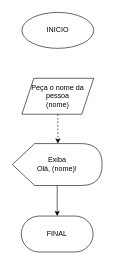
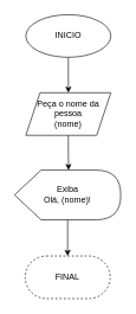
  <mxCell id="0" />
  <mxCell id="1" parent="0" />
+ <mxCell id="2" style="edgeStyle=orthogonalEdgeStyle;rounded=0;orthogonalLoop=1;jettySize=auto;html=1;entryX=0.5;entryY=0;entryDx=0;entryDy=0;" edge="1" parent="1" source="3" target="5"><mxGeometry relative="1" as="geometry" /></mxCell>
  <mxCell id="3" value="INICIO" style="ellipse;whiteSpace=wrap;html=1;arcSize=50;" vertex="1" parent="1"><mxGeometry x="36" y="20" width="120" height="60" as="geometry" /></mxCell>
- <mxCell id="4" value="FINAL" style="rounded=1;whiteSpace=wrap;html=1;arcSize=50;" vertex="1" parent="1"><mxGeometry x="35" y="360" width="120" height="60" as="geometry" /></mxCell>
+ <mxCell id="4" value="FINAL" style="rounded=1;whiteSpace=wrap;html=1;arcSize=50;dashed=1;" vertex="1" parent="1"><mxGeometry x="35" y="360" width="120" height="60" as="geometry" /></mxCell>
  <mxCell id="5" value="Peça o nome da pessoa&lt;div&gt;(nome)&lt;/div&gt;" style="shape=parallelogram;perimeter=parallelogramPerimeter;whiteSpace=wrap;html=1;fixedSize=1;" vertex="1" parent="1"><mxGeometry x="36" y="130" width="120" height="60" as="geometry" /></mxCell>
  <mxCell id="6" style="edgeStyle=orthogonalEdgeStyle;rounded=0;orthogonalLoop=1;jettySize=auto;html=1;entryX=0.5;entryY=0;entryDx=0;entryDy=0;" edge="1" parent="1" source="7" target="4"><mxGeometry relative="1" as="geometry" /></mxCell>
  <mxCell id="7" value="Exiba&lt;div&gt;Olá, (nome)!&lt;/div&gt;" style="shape=display;whiteSpace=wrap;html=1;" vertex="1" parent="1"><mxGeometry x="20" y="239" width="150" height="70" as="geometry" /></mxCell>
- <mxCell id="8" style="edgeStyle=orthogonalEdgeStyle;rounded=0;orthogonalLoop=1;jettySize=auto;html=1;entryX=0;entryY=0;entryDx=76.25;entryDy=0;entryPerimeter=0;dashed=1;" edge="1" parent="1" source="5" target="7"><mxGeometry relative="1" as="geometry" /></mxCell>
+ <mxCell id="8" style="edgeStyle=orthogonalEdgeStyle;rounded=0;orthogonalLoop=1;jettySize=auto;html=1;entryX=0;entryY=0;entryDx=76.25;entryDy=0;entryPerimeter=0;" edge="1" parent="1" source="5" target="7"><mxGeometry relative="1" as="geometry" /></mxCell>
